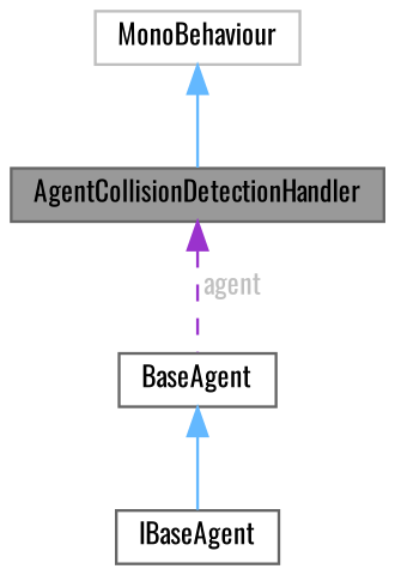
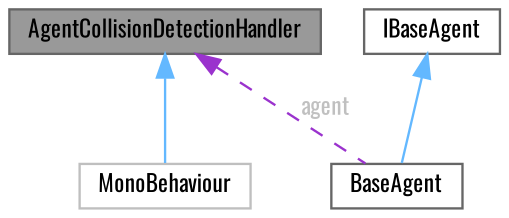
  digraph {
    fontname=Oswald
    node [color=gray40 fillcolor=white fontname=Oswald fontsize=10 shape=box style=filled]
    edge [color=steelblue1 dir=back fontname=Oswald fontsize=10 labelfontname=Helvetica labelfontsize=10 style=solid]
    n1 [fillcolor=grey60 fontcolor=black height=0.2 label=AgentCollisionDetectionHandler width=0.4]
    n2 [height=0.2 label=BaseAgent width=0.4]
    n3 [color=grey75 height=0.2 label=MonoBehaviour width=0.4]
    n4 [height=0.2 label=IBaseAgent width=0.4]
    n1 -> n2 [color=darkorchid3 fontcolor=grey label=" agent" style=dashed]
-   n3 -> n1
-   n2 -> n4
+   n1 -> n3
+   n4 -> n2
  }
